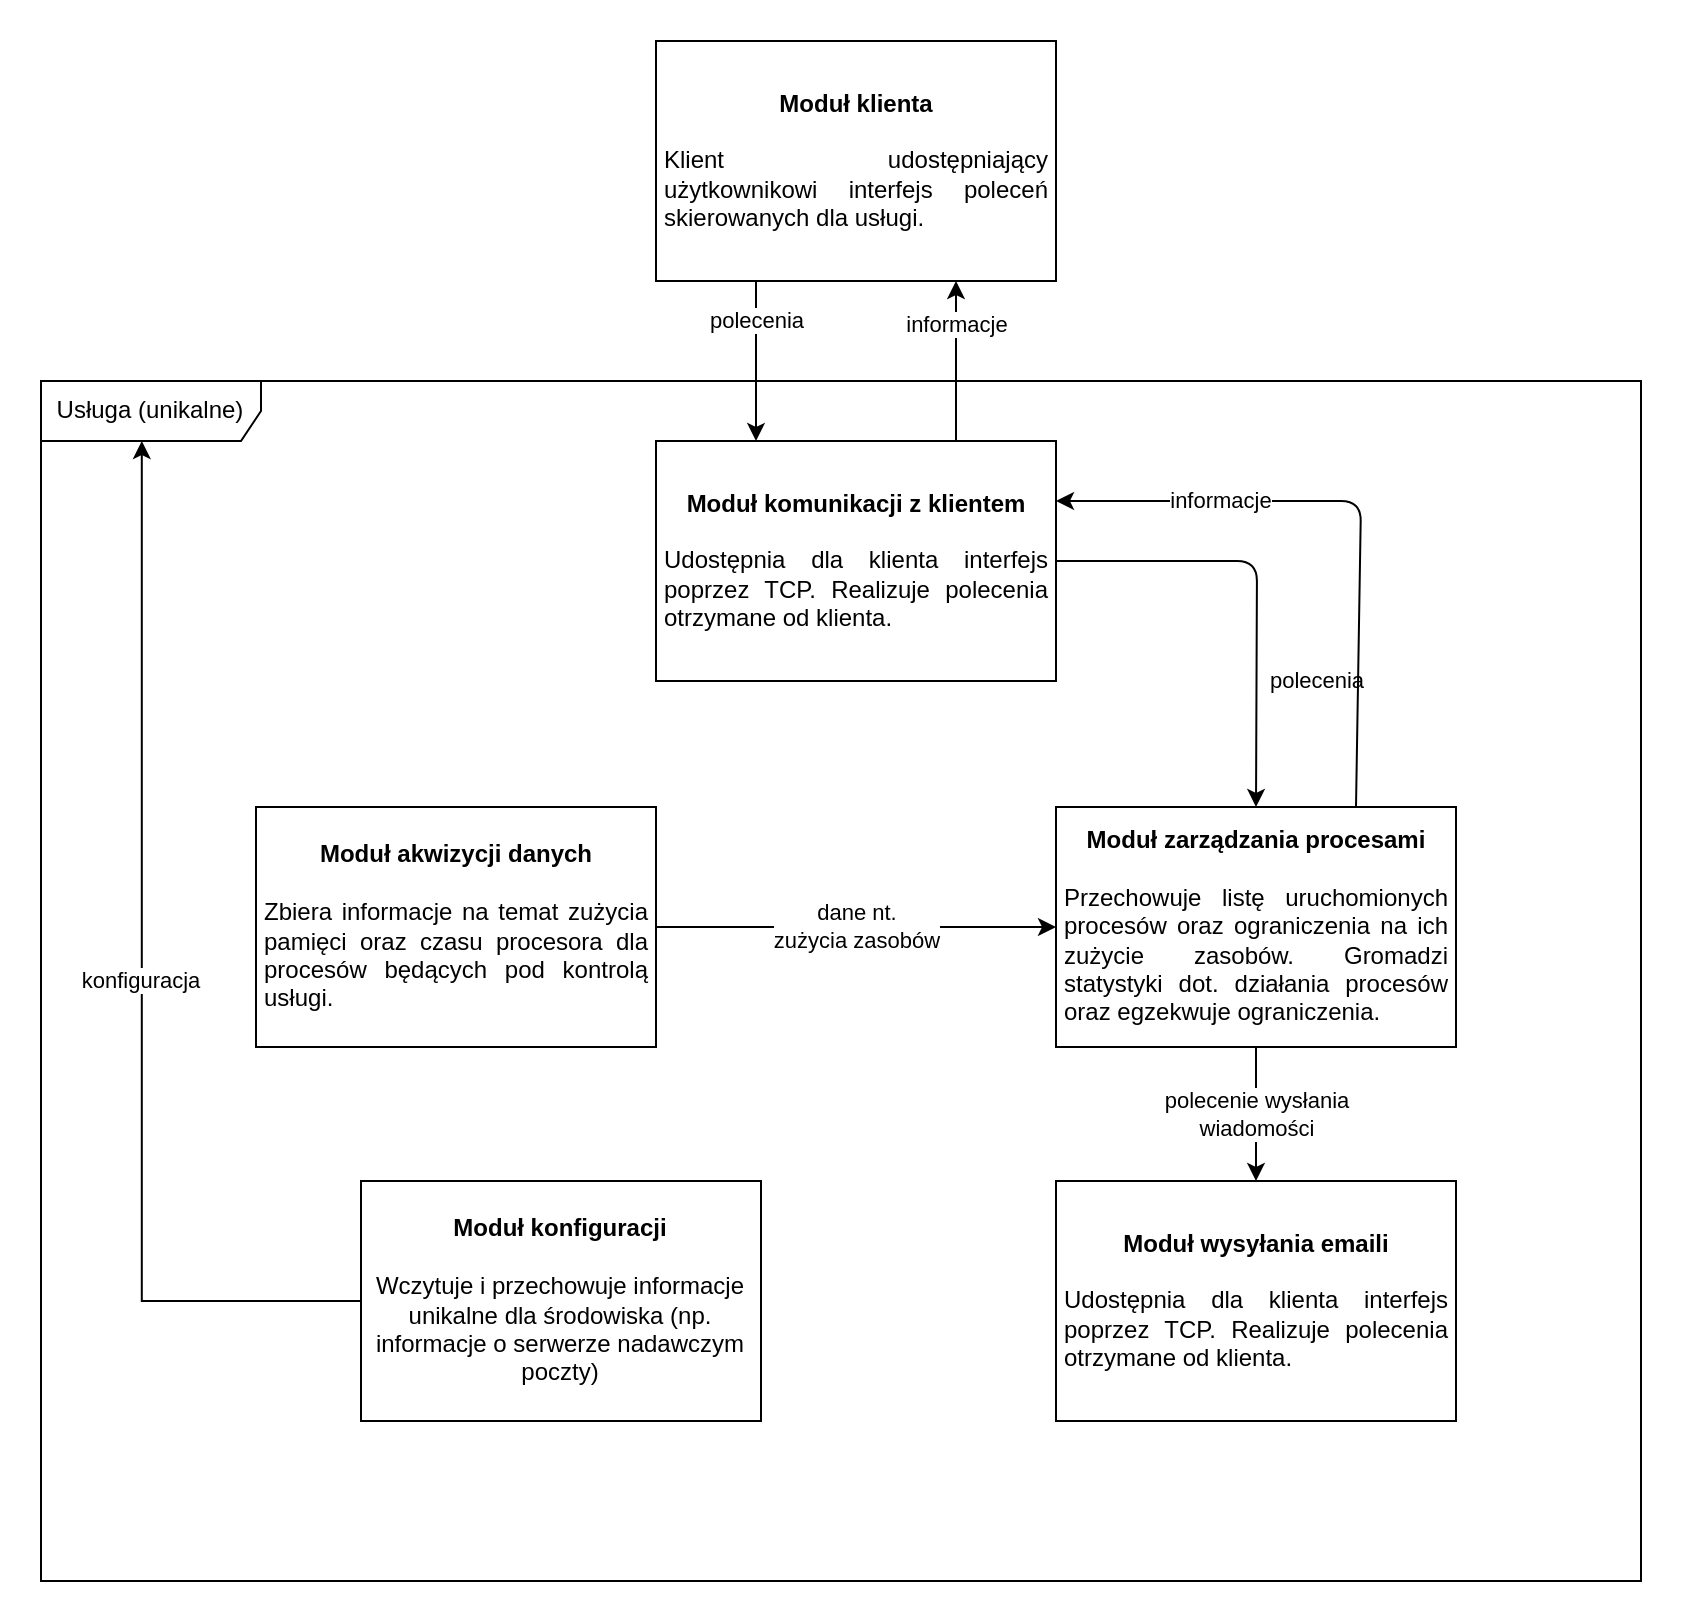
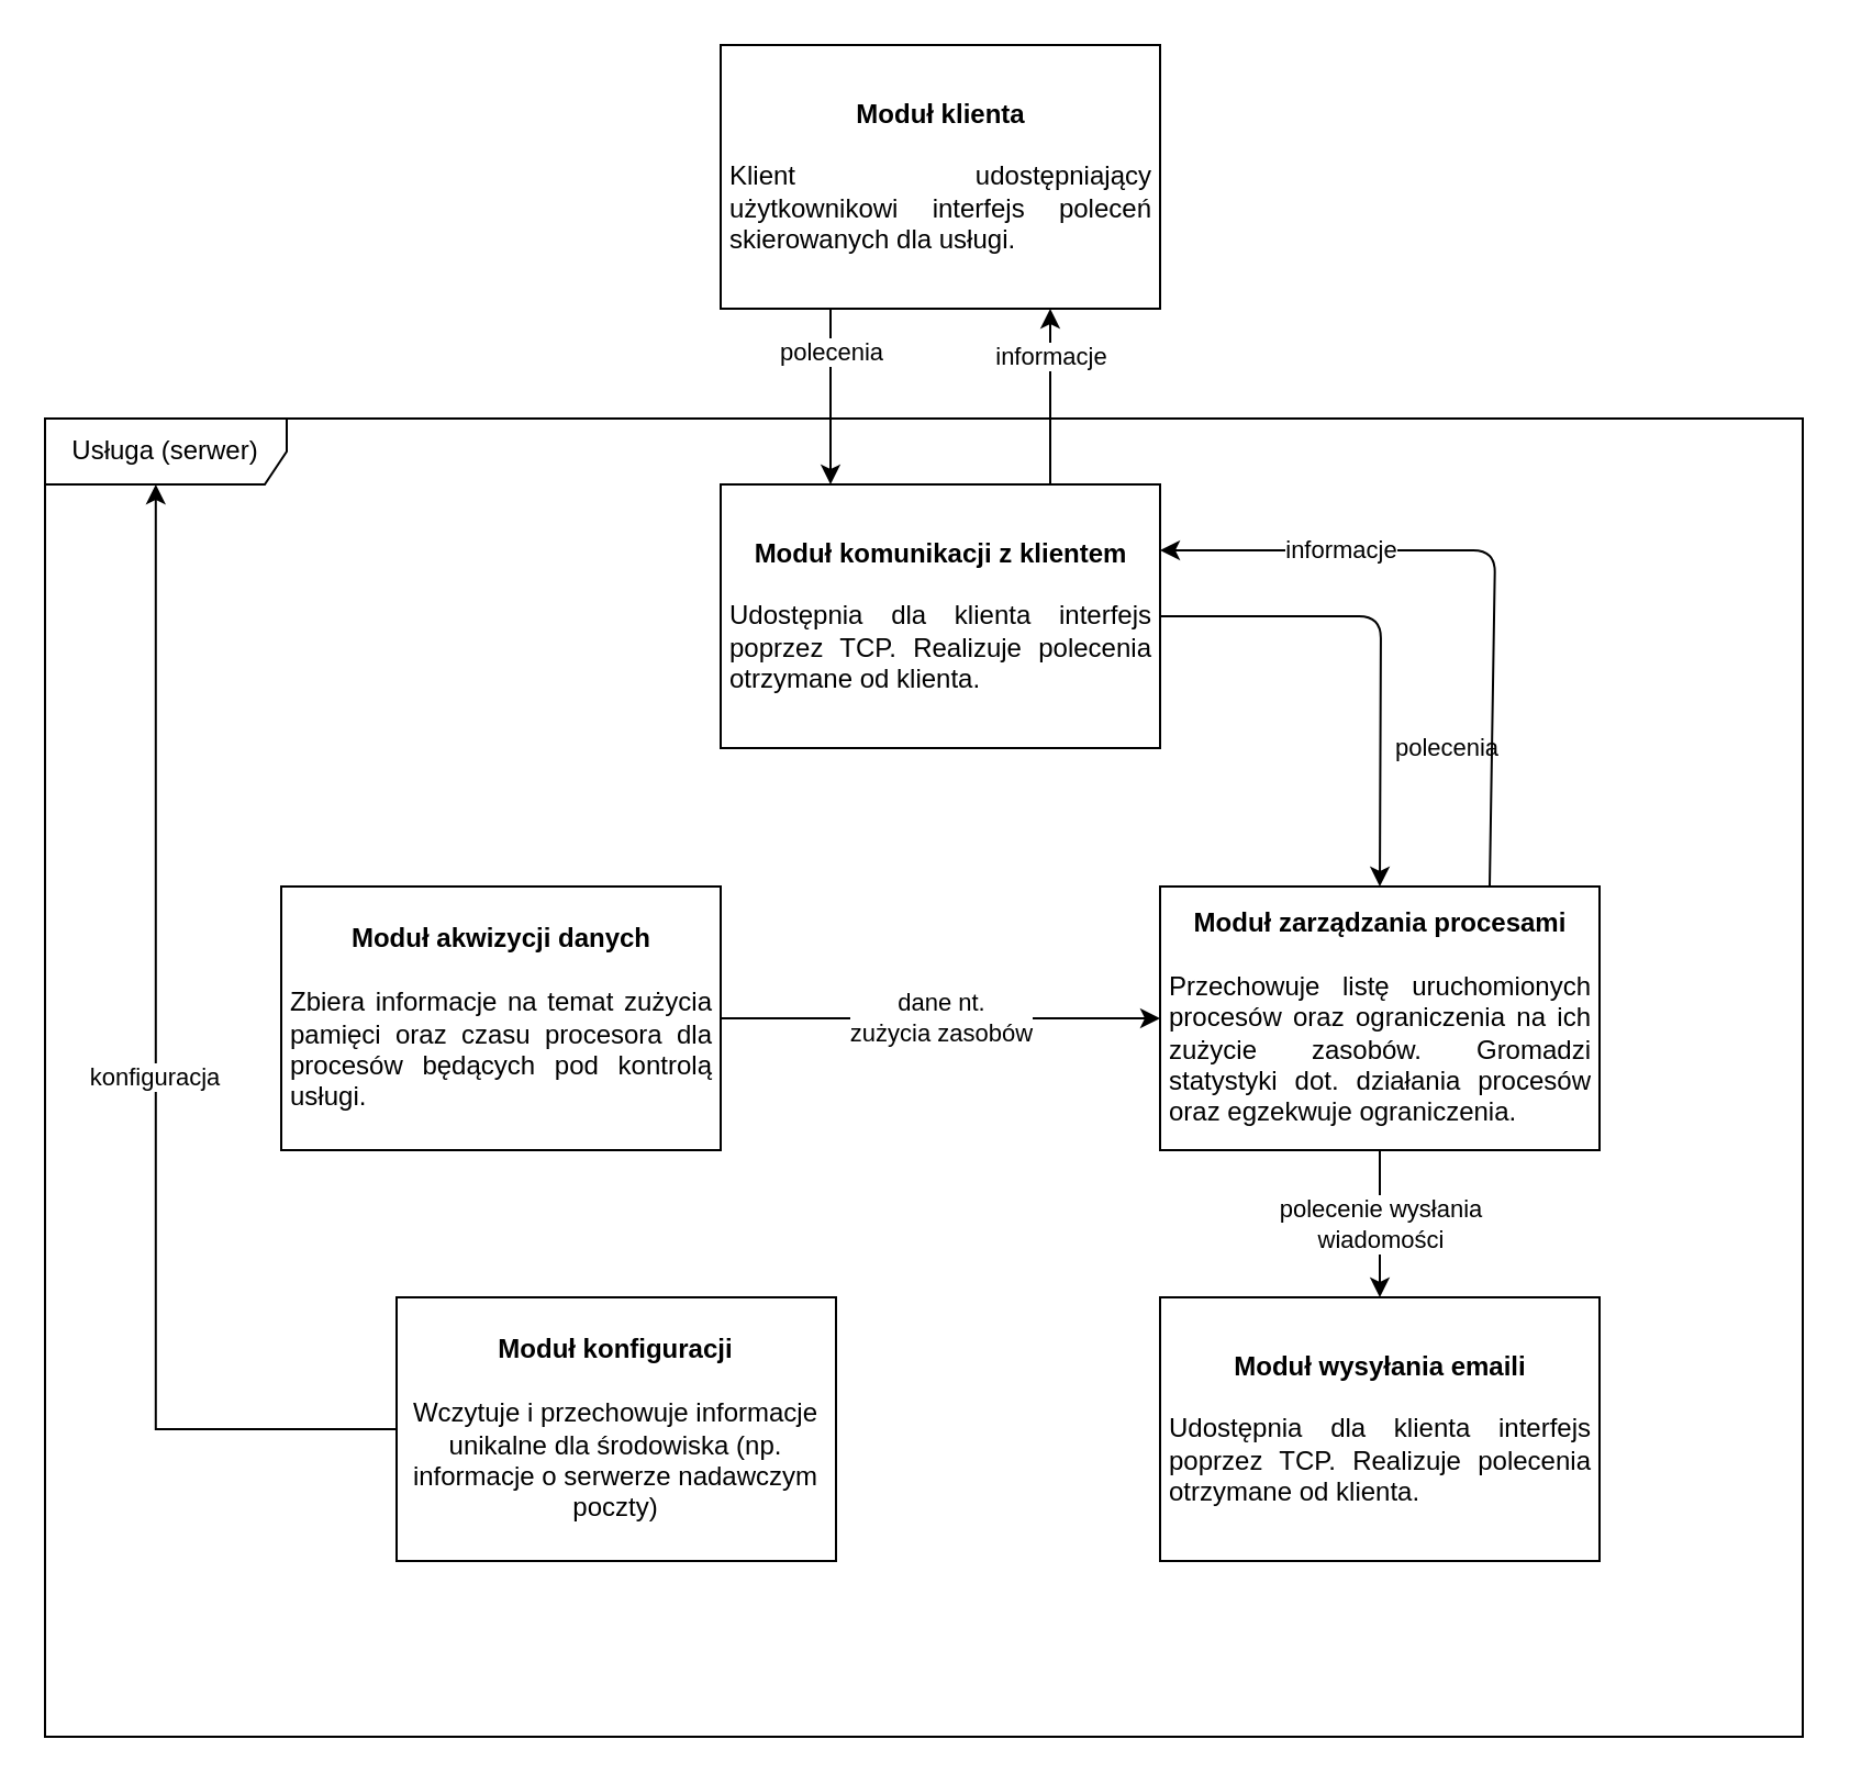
  <mxCell id="0" />
  <mxCell id="1" parent="0" />
- <mxCell id="2" value="&lt;div&gt;Usługa (unikalne)&lt;/div&gt;" style="shape=umlFrame;whiteSpace=wrap;html=1;width=110;height=30;" vertex="1" parent="1"><mxGeometry x="20" y="190" width="800" height="600" as="geometry" /></mxCell>
+ <mxCell id="2" value="&lt;div&gt;Usługa (serwer)&lt;/div&gt;" style="shape=umlFrame;whiteSpace=wrap;html=1;width=110;height=30;" vertex="1" parent="1"><mxGeometry x="20" y="190" width="800" height="600" as="geometry" /></mxCell>
  <mxCell id="3" value="&lt;div&gt;dane nt. &lt;br&gt;&lt;/div&gt;&lt;div&gt;zużycia zasobów&lt;/div&gt;" style="edgeStyle=orthogonalEdgeStyle;rounded=0;orthogonalLoop=1;jettySize=auto;html=1;entryX=0;entryY=0.5;entryDx=0;entryDy=0;" edge="1" parent="1" source="4" target="6"><mxGeometry relative="1" as="geometry" /></mxCell>
  <mxCell id="4" value="&lt;div&gt;&lt;b&gt;Moduł akwizycji danych&lt;/b&gt;&lt;/div&gt;&lt;div&gt;&lt;br&gt;&lt;/div&gt;&lt;div align=&quot;justify&quot;&gt;Zbiera informacje na temat zużycia pamięci oraz czasu procesora dla procesów będących pod kontrolą usługi.&lt;br&gt;&lt;/div&gt;" style="html=1;whiteSpace=wrap;align=center;spacingLeft=0;spacingRight=0;spacing=5;" vertex="1" parent="1"><mxGeometry x="127.5" y="403" width="200" height="120" as="geometry" /></mxCell>
  <mxCell id="5" value="&lt;b&gt;Moduł komunikacji z klientem&lt;br&gt;&lt;/b&gt;&lt;div&gt;&lt;br&gt;&lt;/div&gt;&lt;div align=&quot;justify&quot;&gt;Udostępnia dla klienta interfejs poprzez TCP. Realizuje polecenia otrzymane od klienta.&lt;br&gt;&lt;/div&gt;" style="html=1;whiteSpace=wrap;align=center;spacingLeft=0;spacingRight=0;spacing=5;" vertex="1" parent="1"><mxGeometry x="327.5" y="220" width="200" height="120" as="geometry" /></mxCell>
  <mxCell id="6" value="&lt;b&gt;Moduł zarządzania procesami&lt;br&gt;&lt;/b&gt;&lt;div&gt;&lt;br&gt;&lt;/div&gt;&lt;div align=&quot;justify&quot;&gt;Przechowuje listę uruchomionych procesów oraz ograniczenia na ich zużycie zasobów. Gromadzi statystyki dot. działania procesów oraz egzekwuje ograniczenia.&lt;br&gt;&lt;/div&gt;" style="html=1;whiteSpace=wrap;align=center;spacingLeft=0;spacingRight=0;spacing=5;" vertex="1" parent="1"><mxGeometry x="527.5" y="403" width="200" height="120" as="geometry" /></mxCell>
  <mxCell id="7" value="&lt;div&gt;polecenie wysłania&lt;/div&gt;&lt;div&gt;wiadomości&lt;/div&gt;" style="edgeStyle=orthogonalEdgeStyle;rounded=0;orthogonalLoop=1;jettySize=auto;html=1;exitX=0.5;exitY=1;exitDx=0;exitDy=0;" edge="1" parent="1" source="6" target="8"><mxGeometry relative="1" as="geometry" /></mxCell>
  <mxCell id="8" value="&lt;b&gt;Moduł wysyłania emaili&lt;br&gt;&lt;/b&gt;&lt;div&gt;&lt;br&gt;&lt;/div&gt;&lt;div align=&quot;justify&quot;&gt;Udostępnia dla klienta interfejs poprzez TCP. Realizuje polecenia otrzymane od klienta.&lt;br&gt;&lt;/div&gt;" style="html=1;whiteSpace=wrap;align=center;spacingLeft=0;spacingRight=0;spacing=5;" vertex="1" parent="1"><mxGeometry x="527.5" y="590" width="200" height="120" as="geometry" /></mxCell>
  <mxCell id="9" value="konfiguracja" style="edgeStyle=orthogonalEdgeStyle;rounded=0;orthogonalLoop=1;jettySize=auto;html=1;entryX=0.063;entryY=0.05;entryDx=0;entryDy=0;entryPerimeter=0;exitX=0;exitY=0.5;exitDx=0;exitDy=0;" edge="1" parent="1" source="10" target="2"><mxGeometry relative="1" as="geometry"><mxPoint x="67" y="230" as="targetPoint" /><Array as="points"><mxPoint x="70" y="650" /></Array></mxGeometry></mxCell>
  <mxCell id="10" value="&lt;b&gt;Moduł konfiguracji&lt;br&gt;&lt;/b&gt;&lt;div&gt;&lt;br&gt;&lt;/div&gt;Wczytuje i przechowuje informacje unikalne dla środowiska (np. informacje o serwerze nadawczym poczty)" style="html=1;whiteSpace=wrap;align=center;spacingLeft=0;spacingRight=0;spacing=5;" vertex="1" parent="1"><mxGeometry x="180" y="590" width="200" height="120" as="geometry" /></mxCell>
  <mxCell id="11" value="polecenia" style="endArrow=classic;html=1;entryX=0.5;entryY=0;entryDx=0;entryDy=0;exitX=1;exitY=0.5;exitDx=0;exitDy=0;" edge="1" parent="1" source="5" target="6"><mxGeometry x="-0.103" y="-30" width="50" height="50" relative="1" as="geometry"><mxPoint x="527.5" y="330" as="sourcePoint" /><mxPoint x="598.211" y="280" as="targetPoint" /><Array as="points"><mxPoint x="628" y="280" /></Array><mxPoint x="30" y="30" as="offset" /></mxGeometry></mxCell>
  <mxCell id="12" value="informacje" style="endArrow=classic;html=1;exitX=0.75;exitY=0;exitDx=0;exitDy=0;entryX=1;entryY=0.25;entryDx=0;entryDy=0;" edge="1" parent="1" source="6" target="5"><mxGeometry x="0.462" width="50" height="50" relative="1" as="geometry"><mxPoint x="630" y="330" as="sourcePoint" /><mxPoint x="680" y="280" as="targetPoint" /><Array as="points"><mxPoint x="680" y="250" /></Array><mxPoint as="offset" /></mxGeometry></mxCell>
  <mxCell id="13" value="&lt;b&gt;Moduł klienta&lt;br&gt;&lt;/b&gt;&lt;div&gt;&lt;br&gt;&lt;/div&gt;&lt;div align=&quot;justify&quot;&gt;Klient udostępniający użytkownikowi interfejs poleceń skierowanych dla usługi.&lt;br&gt;&lt;/div&gt;" style="html=1;whiteSpace=wrap;align=center;spacingLeft=0;spacingRight=0;spacing=5;" vertex="1" parent="1"><mxGeometry x="327.5" y="20" width="200" height="120" as="geometry" /></mxCell>
  <mxCell id="14" value="informacje" style="endArrow=classic;html=1;exitX=0.75;exitY=0;exitDx=0;exitDy=0;entryX=0.75;entryY=1;entryDx=0;entryDy=0;" edge="1" parent="1" source="5" target="13"><mxGeometry x="0.462" width="50" height="50" relative="1" as="geometry"><mxPoint x="688" y="413" as="sourcePoint" /><mxPoint x="538" y="260" as="targetPoint" /><Array as="points" /><mxPoint as="offset" /></mxGeometry></mxCell>
  <mxCell id="15" value="polecenia" style="endArrow=classic;html=1;entryX=0.25;entryY=0;entryDx=0;entryDy=0;exitX=0.25;exitY=1;exitDx=0;exitDy=0;" edge="1" parent="1" source="13" target="5"><mxGeometry x="-0.5" width="50" height="50" relative="1" as="geometry"><mxPoint x="100" y="20" as="sourcePoint" /><mxPoint x="200" y="143" as="targetPoint" /><Array as="points" /><mxPoint as="offset" /></mxGeometry></mxCell>
